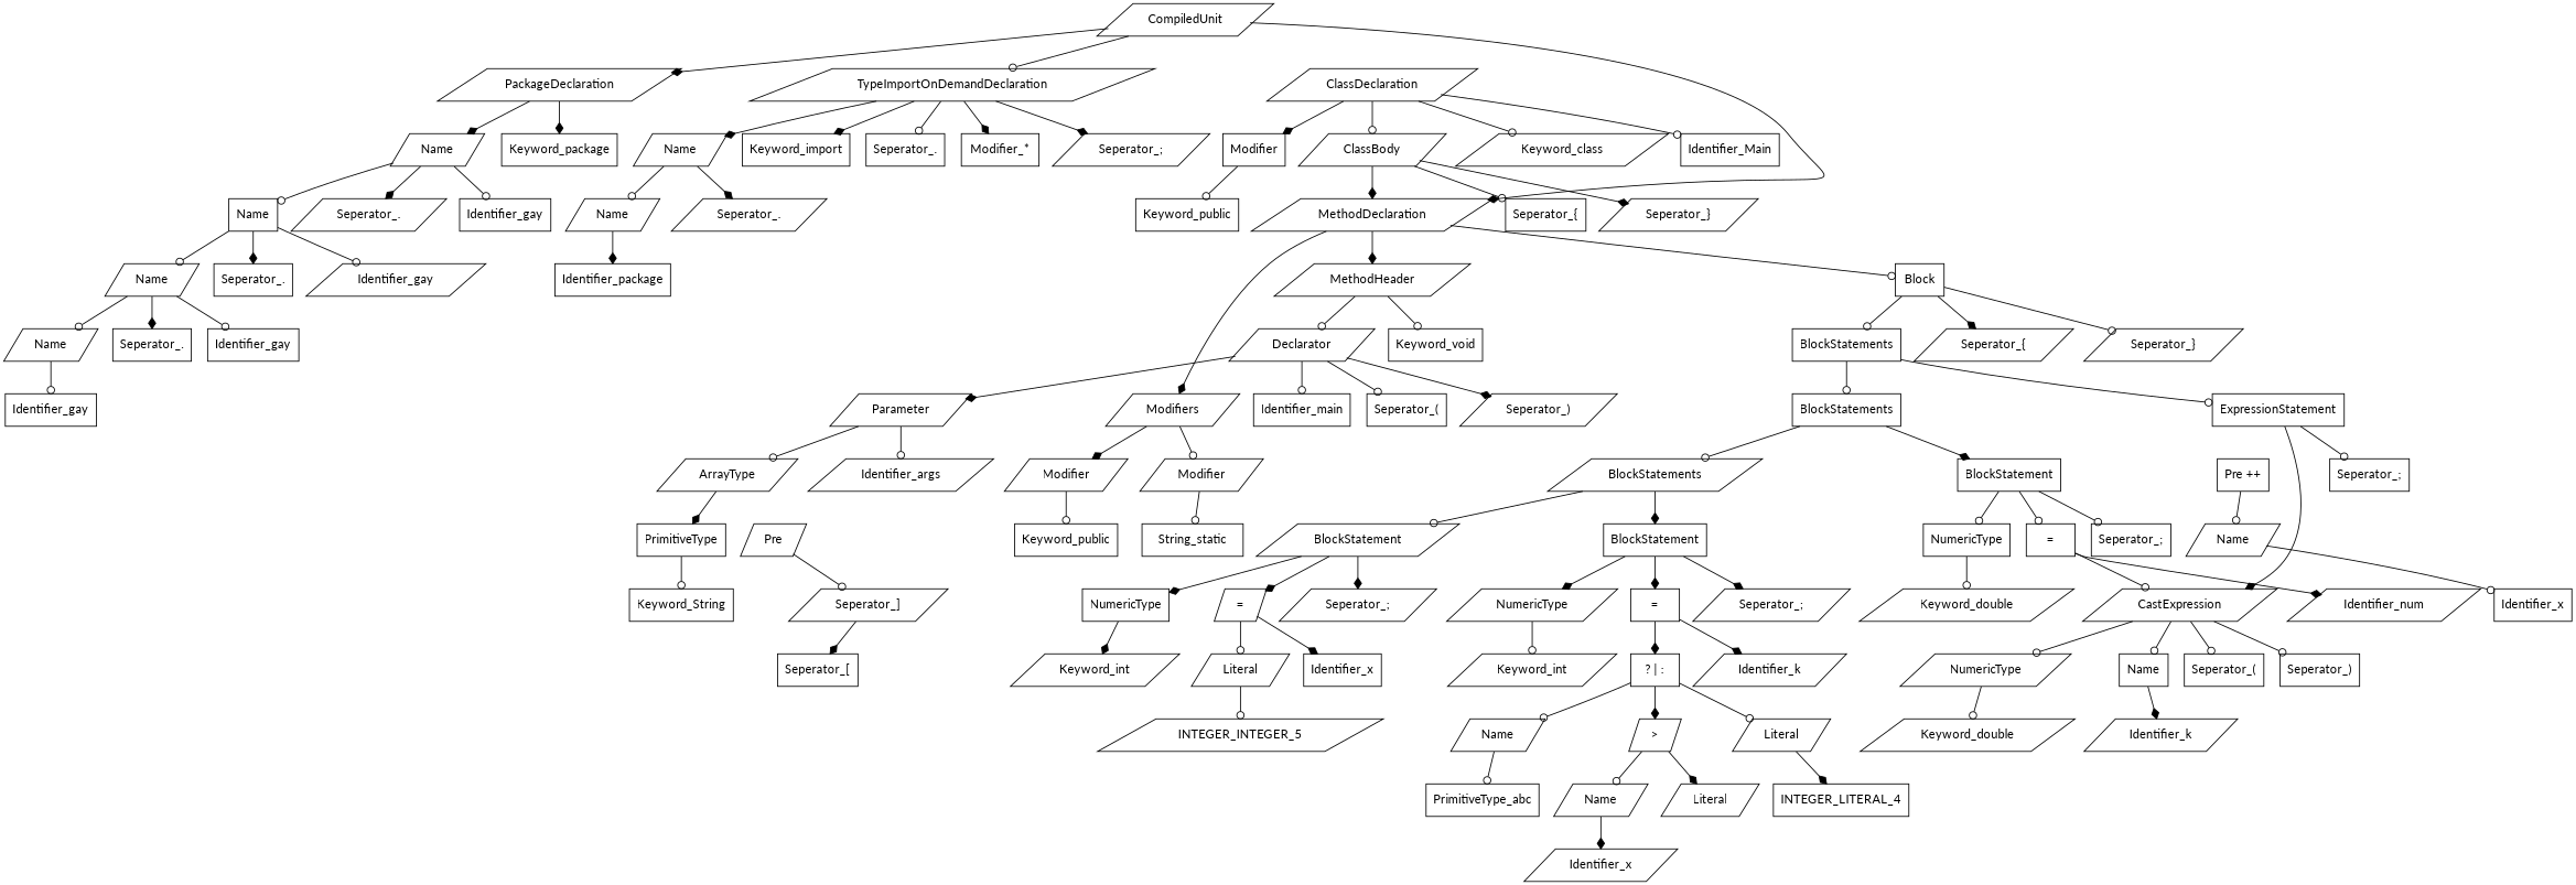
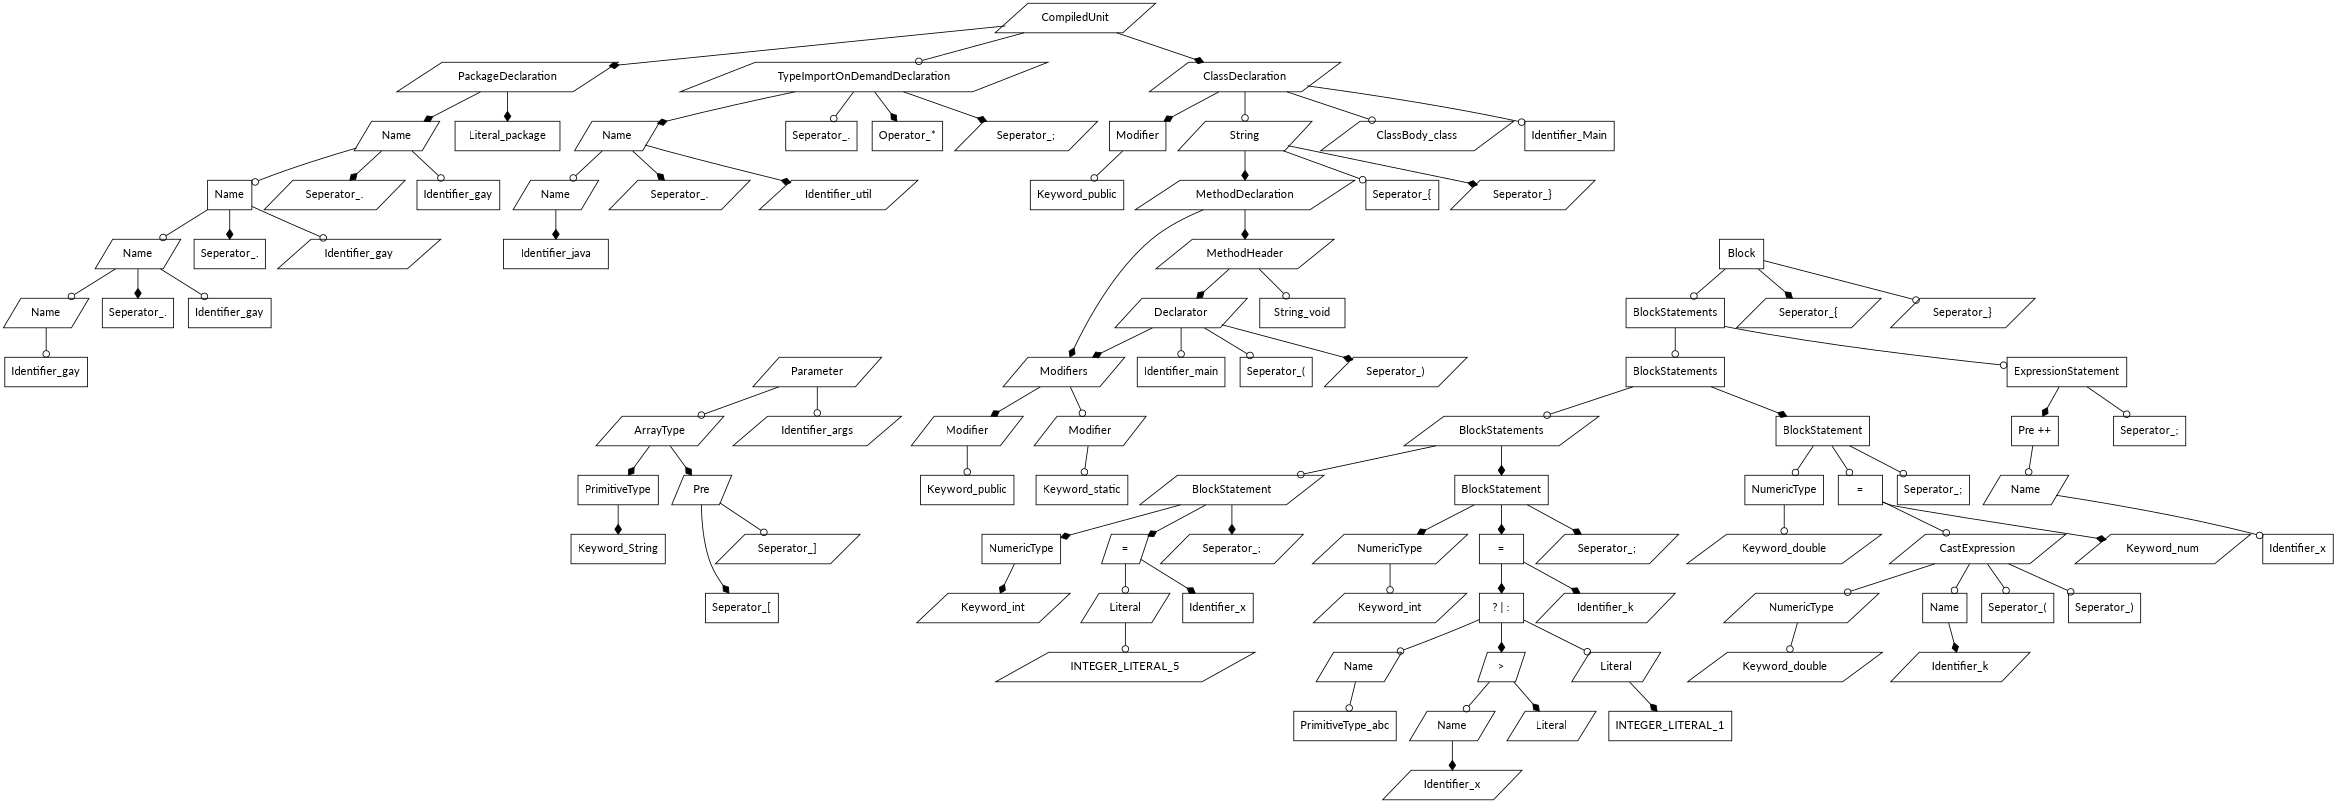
  digraph {
    fontname=Lato
    node [fontname=Lato ordering=out shape=parallelogram]
    edge [arrowhead=odot fontname=Lato]
    n1 [label=Identifier_gay shape=box]
    n2 [label=Name]
    n3 [label="Seperator_." shape=box]
    n4 [label=Identifier_gay shape=box]
    n5 [label=Name]
    n6 [label="Seperator_." shape=box]
    n7 [label=Identifier_gay]
    n8 [label=Name shape=box]
    n9 [label="Seperator_."]
    n10 [label=Identifier_gay shape=box]
    n11 [label=Name]
-   n12 [label=Keyword_package shape=box]
+   n12 [label=Literal_package shape=box]
    n13 [label=PackageDeclaration]
-   n14 [label=Identifier_package shape=box]
+   n14 [label=Identifier_java shape=box]
    n15 [label=Name]
    n16 [label="Seperator_."]
+   n17 [label=Identifier_util]
    n18 [label=Name]
-   n19 [label=Keyword_import shape=box]
    n20 [label="Seperator_." shape=box]
-   n21 [label="Modifier_*" shape=box]
+   n21 [label="Operator_*" shape=box]
    n22 [label="Seperator_;"]
    n23 [label=TypeImportOnDemandDeclaration]
    n24 [label=Keyword_public shape=box]
    n25 [label=Modifier shape=box]
    n26 [label=Keyword_public shape=box]
    n27 [label=Modifier]
-   n28 [label=String_static shape=box]
+   n28 [label=Keyword_static shape=box]
    n29 [label=Modifier]
    n30 [label=Modifiers]
    n31 [label=Keyword_String shape=box]
    n32 [label=PrimitiveType shape=box]
    n33 [label="Seperator_[" shape=box]
    n34 [label="Seperator_]"]
    n35 [label=Pre]
    n36 [label=ArrayType]
    n37 [label=Identifier_args]
    n38 [label=Parameter]
    n39 [label=Identifier_main shape=box]
    n40 [label="Seperator_(" shape=box]
    n41 [label="Seperator_)"]
    n42 [label=Declarator]
-   n43 [label=Keyword_void shape=box]
+   n43 [label=String_void shape=box]
    n44 [label=MethodHeader]
    n45 [label=Keyword_int]
    n46 [label=NumericType shape=box]
-   n47 [label=INTEGER_INTEGER_5]
+   n47 [label=INTEGER_LITERAL_5]
    n48 [label=Literal]
    n49 [label=Identifier_x shape=box]
    n50 [label="="]
    n51 [label="Seperator_;"]
    n52 [label=BlockStatement]
    n53 [label=Keyword_int]
    n54 [label=NumericType]
    n55 [label=PrimitiveType_abc shape=box]
    n56 [label=Name]
    n57 [label=Identifier_x]
    n58 [label=Name]
    n59 [label=Literal]
    n60 [label=">"]
-   n61 [label=INTEGER_LITERAL_4 shape=box]
+   n61 [label=INTEGER_LITERAL_1 shape=box]
    n62 [label=Literal]
    n63 [label="? | :" shape=box]
    n64 [label=Identifier_k]
    n65 [label="=" shape=box]
    n66 [label="Seperator_;"]
    n67 [label=BlockStatement shape=box]
    n68 [label=BlockStatements]
    n69 [label=Keyword_double]
    n70 [label=NumericType shape=box]
    n71 [label=Keyword_double]
    n72 [label=NumericType]
    n73 [label=Identifier_k]
    n74 [label=Name shape=box]
    n75 [label="Seperator_(" shape=box]
    n76 [label="Seperator_)" shape=box]
    n77 [label=CastExpression]
-   n78 [label=Identifier_num]
+   n78 [label=Keyword_num]
    n79 [label="=" shape=box]
    n80 [label="Seperator_;" shape=box]
    n81 [label=BlockStatement shape=box]
    n82 [label=BlockStatements shape=box]
    n83 [label=Identifier_x shape=box]
    n84 [label=Name]
    n85 [label="Pre ++" shape=box]
    n86 [label="Seperator_;" shape=box]
    n87 [label=ExpressionStatement shape=box]
    n88 [label=BlockStatements shape=box]
    n89 [label="Seperator_{"]
    n90 [label="Seperator_}"]
    n91 [label=Block shape=box]
    n92 [label=MethodDeclaration]
    n93 [label="Seperator_{" shape=box]
    n94 [label="Seperator_}"]
-   n95 [label=ClassBody]
-   n96 [label=Keyword_class]
+   n95 [label=String]
+   n96 [label=ClassBody_class]
    n97 [label=Identifier_Main shape=box]
    n98 [label=ClassDeclaration]
    n99 [label=CompiledUnit]
    n2 -> n1
    n5 -> n2
    n5 -> n3 [arrowhead=diamond]
    n5 -> n4
    n8 -> n5
    n8 -> n6 [arrowhead=diamond]
    n8 -> n7
    n11 -> n8
    n11 -> n9 [arrowhead=diamond]
    n11 -> n10
    n13 -> n11 [arrowhead=diamond]
    n13 -> n12 [arrowhead=diamond]
    n15 -> n14 [arrowhead=diamond]
    n18 -> n15
    n18 -> n16 [arrowhead=diamond]
+   n18 -> n17 [arrowhead=diamond]
    n23 -> n18 [arrowhead=diamond]
-   n23 -> n19 [arrowhead=diamond]
    n23 -> n20
    n23 -> n21 [arrowhead=diamond]
    n23 -> n22 [arrowhead=diamond]
    n25 -> n24
    n27 -> n26
    n29 -> n28
    n30 -> n27 [arrowhead=diamond]
    n30 -> n29
-   n32 -> n31
-   n34 -> n33 [arrowhead=diamond]
+   n32 -> n31 [arrowhead=diamond]
+   n35 -> n33 [arrowhead=diamond]
    n35 -> n34
    n36 -> n32 [arrowhead=diamond]
+   n36 -> n35 [arrowhead=diamond]
    n38 -> n36
    n38 -> n37
-   n42 -> n38 [arrowhead=diamond]
+   n42 -> n30 [arrowhead=diamond]
    n42 -> n39
    n42 -> n40
    n42 -> n41 [arrowhead=diamond]
-   n44 -> n42
+   n44 -> n42 [arrowhead=diamond]
    n44 -> n43
    n46 -> n45 [arrowhead=diamond]
    n48 -> n47
    n50 -> n48
    n50 -> n49 [arrowhead=diamond]
    n52 -> n46 [arrowhead=diamond]
    n52 -> n50 [arrowhead=diamond]
    n52 -> n51 [arrowhead=diamond]
    n54 -> n53
    n56 -> n55
    n58 -> n57 [arrowhead=diamond]
    n60 -> n58
    n60 -> n59 [arrowhead=diamond]
    n62 -> n61 [arrowhead=diamond]
    n63 -> n56
    n63 -> n60 [arrowhead=diamond]
    n63 -> n62
    n65 -> n63 [arrowhead=diamond]
    n65 -> n64 [arrowhead=diamond]
    n67 -> n54 [arrowhead=diamond]
    n67 -> n65 [arrowhead=diamond]
    n67 -> n66 [arrowhead=diamond]
    n68 -> n52
    n68 -> n67 [arrowhead=diamond]
    n70 -> n69
    n72 -> n71
    n74 -> n73 [arrowhead=diamond]
    n77 -> n72
    n77 -> n74
    n77 -> n75
    n77 -> n76
    n79 -> n77
    n79 -> n78 [arrowhead=diamond]
    n81 -> n70
    n81 -> n79
    n81 -> n80
    n82 -> n68
    n82 -> n81 [arrowhead=diamond]
    n84 -> n83
    n85 -> n84
-   n87 -> n77 [arrowhead=diamond]
+   n87 -> n85 [arrowhead=diamond]
    n87 -> n86
    n88 -> n82
    n88 -> n87
    n91 -> n88
    n91 -> n89 [arrowhead=diamond]
    n91 -> n90
    n92 -> n30 [arrowhead=diamond]
    n92 -> n44 [arrowhead=diamond]
-   n92 -> n91
    n95 -> n92 [arrowhead=diamond]
    n95 -> n93
    n95 -> n94 [arrowhead=diamond]
    n98 -> n25 [arrowhead=diamond]
    n98 -> n95
    n98 -> n96
    n98 -> n97
    n99 -> n13 [arrowhead=diamond]
    n99 -> n23
-   n99 -> n92 [arrowhead=diamond]
+   n99 -> n98 [arrowhead=diamond]
  }
